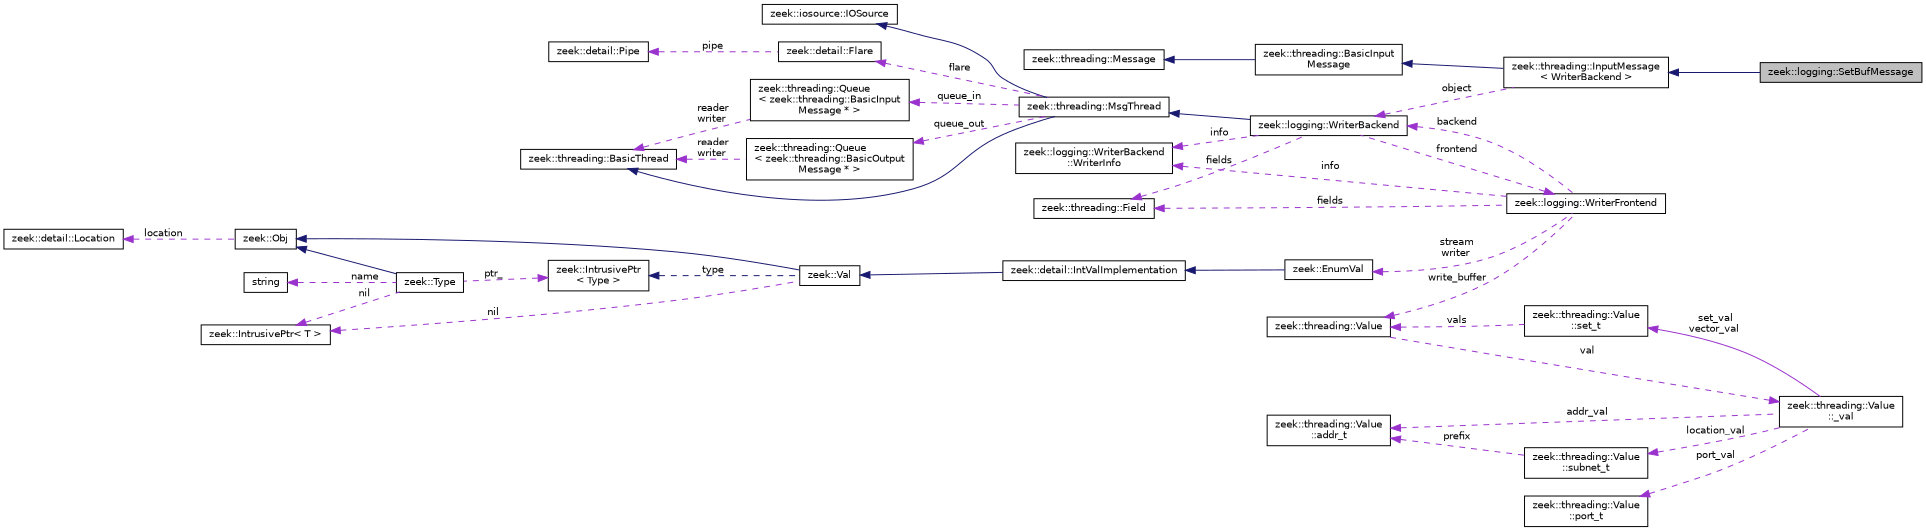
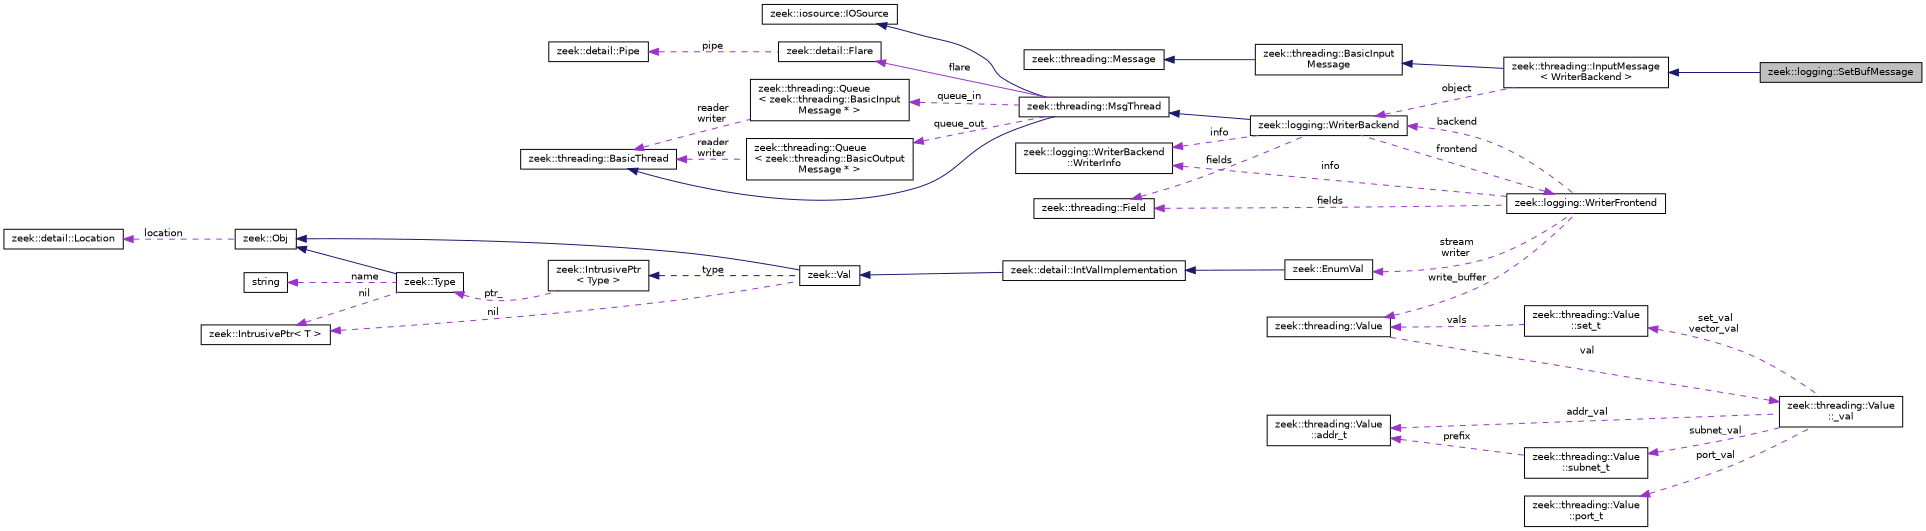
  digraph {
    rankdir=LR
    node [color=black fillcolor=white fontname=Helvetica fontsize=10 shape=record style=filled]
    edge [color=darkorchid3 dir=back fontname=Helvetica fontsize=10 labelfontname=Helvetica labelfontsize=10 style=dashed]
    n1 [fillcolor=grey75 fontcolor=black height=0.2 label="zeek::logging::SetBufMessage" width=0.4]
    n2 [height=0.2 label="zeek::threading::InputMessage\l\< WriterBackend \>" width=0.4]
    n3 [height=0.2 label="zeek::threading::BasicInput\lMessage" width=0.4]
    n4 [height=0.2 label="zeek::threading::Message" width=0.4]
    n5 [height=0.2 label="zeek::logging::WriterBackend" width=0.4]
    n6 [height=0.2 label="zeek::logging::WriterFrontend" width=0.4]
    n7 [height=0.2 label="zeek::threading::MsgThread" width=0.4]
    n8 [height=0.2 label="zeek::threading::BasicThread" width=0.4]
    n9 [height=0.2 label="zeek::threading::Queue\l\< zeek::threading::BasicInput\lMessage * \>" width=0.4]
    n10 [height=0.2 label="zeek::threading::Queue\l\< zeek::threading::BasicOutput\lMessage * \>" width=0.4]
    n11 [height=0.2 label="zeek::iosource::IOSource" width=0.4]
    n12 [height=0.2 label="zeek::detail::Flare" width=0.4]
    n13 [height=0.2 label="zeek::detail::Pipe" width=0.4]
    n14 [height=0.2 label="zeek::EnumVal" width=0.4]
    n15 [height=0.2 label="zeek::detail::IntValImplementation" width=0.4]
    n16 [height=0.2 label="zeek::Val" width=0.4]
    n17 [height=0.2 label="zeek::Obj" width=0.4]
    n18 [height=0.2 label="zeek::Type" width=0.4]
    n19 [height=0.2 label="zeek::IntrusivePtr\l\< Type \>" width=0.4]
    n20 [height=0.2 label="zeek::detail::Location" width=0.4]
    n21 [height=0.2 label="zeek::IntrusivePtr\< T \>" width=0.4]
    n22 [height=0.2 label=string width=0.4]
    n23 [height=0.2 label="zeek::logging::WriterBackend\l::WriterInfo" width=0.4]
    n24 [height=0.2 label="zeek::threading::Field" width=0.4]
    n25 [height=0.2 label="zeek::threading::Value" width=0.4]
    n26 [height=0.2 label="zeek::threading::Value\l::set_t" width=0.4]
    n27 [height=0.2 label="zeek::threading::Value\l::_val" width=0.4]
    n28 [height=0.2 label="zeek::threading::Value\l::port_t" width=0.4]
    n29 [height=0.2 label="zeek::threading::Value\l::addr_t" width=0.4]
    n30 [height=0.2 label="zeek::threading::Value\l::subnet_t" width=0.4]
    n2 -> n1 [color=midnightblue style=solid]
    n3 -> n2 [color=midnightblue style=solid]
    n4 -> n3 [color=midnightblue style=solid]
    n5 -> n2 [label=" object"]
    n5 -> n6 [label=" backend"]
    n6 -> n5 [label=" frontend"]
    n7 -> n5 [color=midnightblue style=solid]
    n8 -> n7 [color=midnightblue style=solid]
    n8 -> n9 [label=" reader\nwriter"]
    n8 -> n10 [label=" reader\nwriter"]
    n9 -> n7 [label=" queue_in"]
    n10 -> n7 [label=" queue_out"]
    n11 -> n7 [color=midnightblue style=solid]
-   n12 -> n7 [label=" flare"]
+   n12 -> n7 [label=" flare" style=solid]
    n13 -> n12 [label=" pipe"]
    n14 -> n6 [label=" stream\nwriter"]
    n15 -> n14 [color=midnightblue style=solid]
    n16 -> n15 [color=midnightblue style=solid]
    n17 -> n16 [color=midnightblue style=solid]
    n17 -> n18 [color=midnightblue style=solid]
-   n19 -> n18 [label=" ptr_"]
+   n18 -> n19 [label=" ptr_"]
    n19 -> n16 [color=midnightblue label=" type"]
    n20 -> n17 [label=" location"]
    n21 -> n16 [label=" nil"]
    n21 -> n18 [label=" nil"]
    n22 -> n18 [label=" name"]
    n23 -> n5 [label=" info"]
    n23 -> n6 [label=" info"]
    n24 -> n5 [label=" fields"]
    n24 -> n6 [label=" fields"]
    n25 -> n6 [label=" write_buffer"]
    n25 -> n26 [label=" vals"]
-   n26 -> n27 [label=" set_val\nvector_val" style=solid]
+   n26 -> n27 [label=" set_val\nvector_val"]
    n27 -> n25 [label=" val"]
    n28 -> n27 [label=" port_val"]
    n29 -> n27 [label=" addr_val"]
    n29 -> n30 [label=" prefix"]
-   n30 -> n27 [label=" location_val"]
+   n30 -> n27 [label=" subnet_val"]
  }
